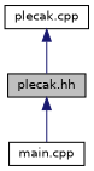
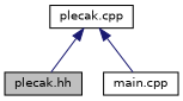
  digraph {
    node [color=black fillcolor=white fontname=Helvetica fontsize=10 shape=record style=filled]
    edge [color=midnightblue dir=back fontname=Helvetica fontsize=10 labelfontname=Helvetica labelfontsize=10 style=solid]
    n1 [fillcolor=grey75 fontcolor=black height=0.2 label="plecak.hh" width=0.4]
    n2 [height=0.2 label="main.cpp" width=0.4]
    n3 [height=0.2 label="plecak.cpp" width=0.4]
-   n1 -> n2
+   n3 -> n2
    n3 -> n1
  }
